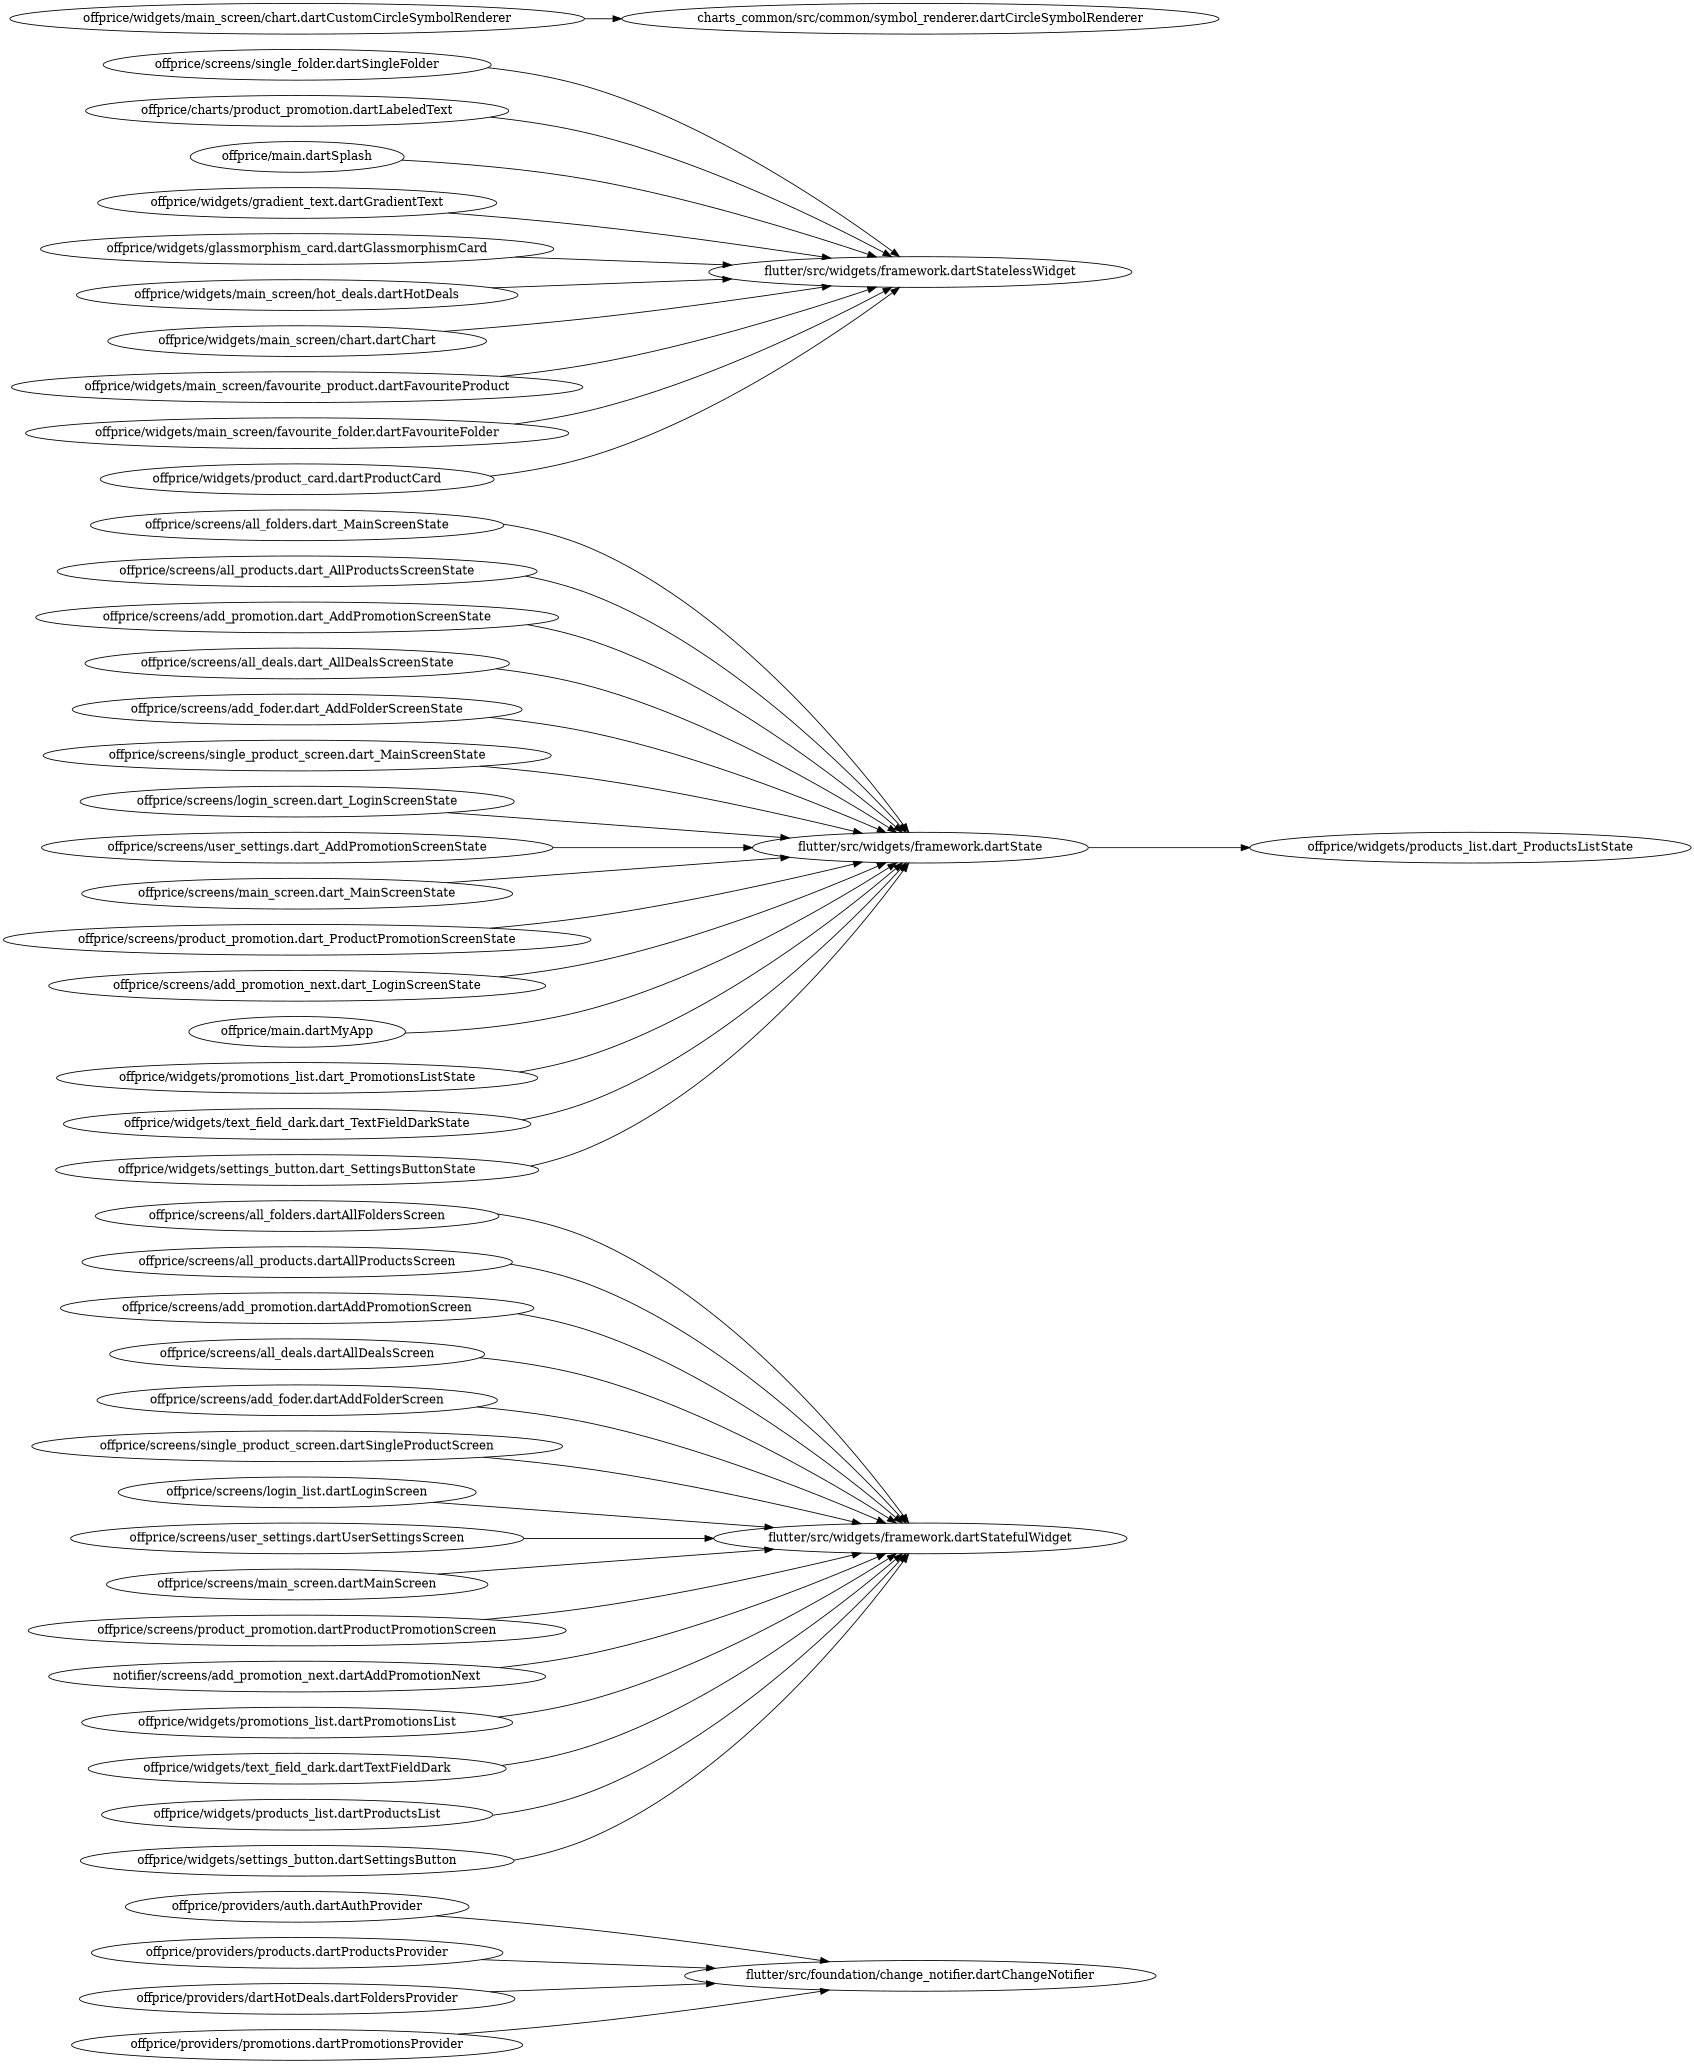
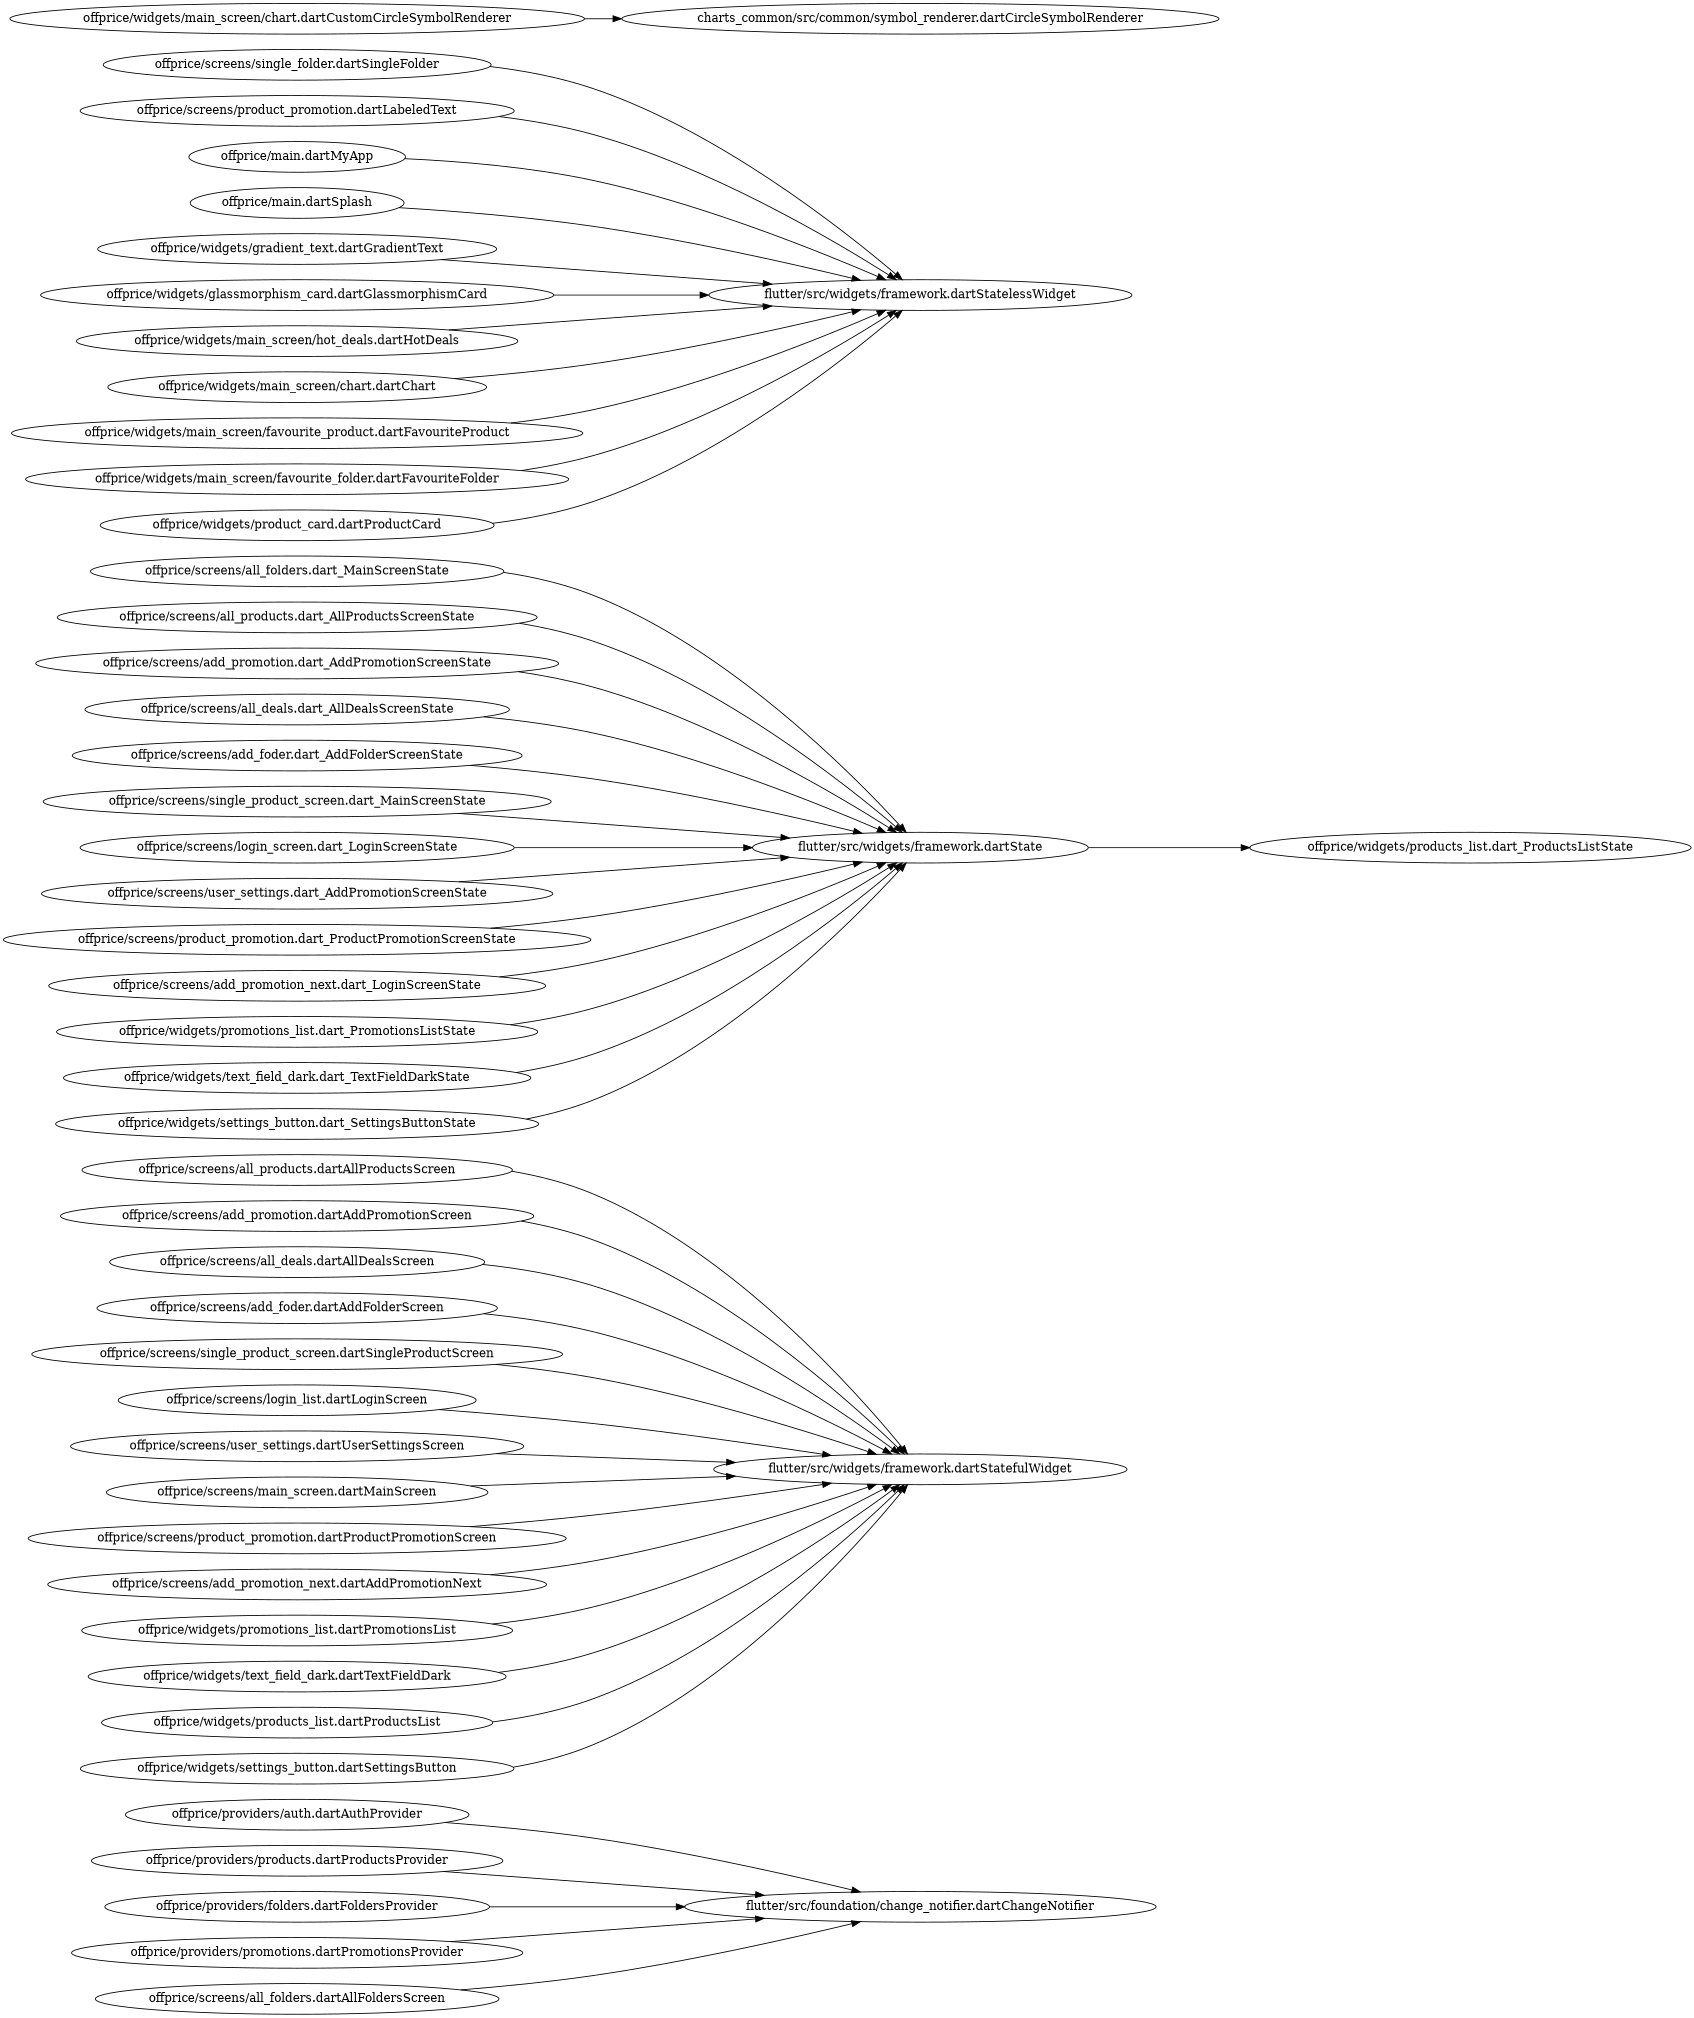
  strict digraph {
    rankdir=LR
    "offprice/providers/auth.dartAuthProvider"
    "flutter/src/foundation/change_notifier.dartChangeNotifier"
    "offprice/providers/products.dartProductsProvider"
-   "offprice/providers/folders.dartFoldersProvider" [label="offprice/providers/dartHotDeals.dartFoldersProvider"]
+   "offprice/providers/folders.dartFoldersProvider"
    "offprice/providers/promotions.dartPromotionsProvider"
    "offprice/screens/all_folders.dartAllFoldersScreen"
    "flutter/src/widgets/framework.dartStatefulWidget"
    n8 [label="offprice/screens/all_folders.dart_MainScreenState"]
    "flutter/src/widgets/framework.dartState"
    "offprice/widgets/products_list.dart_ProductsListState"
    "offprice/screens/all_products.dartAllProductsScreen"
    "offprice/screens/all_products.dart_AllProductsScreenState"
    "offprice/screens/add_promotion.dartAddPromotionScreen"
    "offprice/screens/add_promotion.dart_AddPromotionScreenState"
    "offprice/screens/single_folder.dartSingleFolder"
    "flutter/src/widgets/framework.dartStatelessWidget"
    "offprice/screens/all_deals.dartAllDealsScreen"
    "offprice/screens/all_deals.dart_AllDealsScreenState"
    "offprice/screens/add_foder.dartAddFolderScreen"
    "offprice/screens/add_foder.dart_AddFolderScreenState"
    "offprice/screens/single_product_screen.dartSingleProductScreen"
    "offprice/screens/single_product_screen.dart_MainScreenState"
    n23 [label="offprice/screens/login_list.dartLoginScreen"]
    "offprice/screens/login_screen.dart_LoginScreenState"
    "offprice/screens/user_settings.dartUserSettingsScreen"
    "offprice/screens/user_settings.dart_AddPromotionScreenState"
    "offprice/screens/main_screen.dartMainScreen"
-   "offprice/screens/main_screen.dart_MainScreenState"
    "offprice/screens/product_promotion.dartProductPromotionScreen"
    "offprice/screens/product_promotion.dart_ProductPromotionScreenState"
-   "offprice/screens/product_promotion.dartLabeledText" [label="offprice/charts/product_promotion.dartLabeledText"]
-   "offprice/screens/add_promotion_next.dartAddPromotionNext" [label="notifier/screens/add_promotion_next.dartAddPromotionNext"]
+   "offprice/screens/product_promotion.dartLabeledText"
+   "offprice/screens/add_promotion_next.dartAddPromotionNext"
    "offprice/screens/add_promotion_next.dart_LoginScreenState"
    "offprice/main.dartMyApp"
    "offprice/main.dartSplash"
    "offprice/widgets/gradient_text.dartGradientText"
    "offprice/widgets/glassmorphism_card.dartGlassmorphismCard"
    "offprice/widgets/promotions_list.dartPromotionsList"
    "offprice/widgets/promotions_list.dart_PromotionsListState"
    "offprice/widgets/text_field_dark.dartTextFieldDark"
    "offprice/widgets/text_field_dark.dart_TextFieldDarkState"
    "offprice/widgets/products_list.dartProductsList"
    "offprice/widgets/main_screen/hot_deals.dartHotDeals"
    "offprice/widgets/main_screen/chart.dartChart"
    "offprice/widgets/main_screen/chart.dartCustomCircleSymbolRenderer"
    "charts_common/src/common/symbol_renderer.dartCircleSymbolRenderer"
    "offprice/widgets/main_screen/favourite_product.dartFavouriteProduct"
    "offprice/widgets/main_screen/favourite_folder.dartFavouriteFolder"
    "offprice/widgets/product_card.dartProductCard"
    "offprice/widgets/settings_button.dartSettingsButton"
    "offprice/widgets/settings_button.dart_SettingsButtonState"
    "offprice/providers/auth.dartAuthProvider" -> "flutter/src/foundation/change_notifier.dartChangeNotifier"
    "offprice/providers/products.dartProductsProvider" -> "flutter/src/foundation/change_notifier.dartChangeNotifier"
    "offprice/providers/folders.dartFoldersProvider" -> "flutter/src/foundation/change_notifier.dartChangeNotifier"
    "offprice/providers/promotions.dartPromotionsProvider" -> "flutter/src/foundation/change_notifier.dartChangeNotifier"
-   "offprice/screens/all_folders.dartAllFoldersScreen" -> "flutter/src/widgets/framework.dartStatefulWidget"
+   "offprice/screens/all_folders.dartAllFoldersScreen" -> "flutter/src/foundation/change_notifier.dartChangeNotifier"
    n8 -> "flutter/src/widgets/framework.dartState"
    "flutter/src/widgets/framework.dartState" -> "offprice/widgets/products_list.dart_ProductsListState"
    "offprice/screens/all_products.dartAllProductsScreen" -> "flutter/src/widgets/framework.dartStatefulWidget"
    "offprice/screens/all_products.dart_AllProductsScreenState" -> "flutter/src/widgets/framework.dartState"
    "offprice/screens/add_promotion.dartAddPromotionScreen" -> "flutter/src/widgets/framework.dartStatefulWidget"
    "offprice/screens/add_promotion.dart_AddPromotionScreenState" -> "flutter/src/widgets/framework.dartState"
    "offprice/screens/single_folder.dartSingleFolder" -> "flutter/src/widgets/framework.dartStatelessWidget"
    "offprice/screens/all_deals.dartAllDealsScreen" -> "flutter/src/widgets/framework.dartStatefulWidget"
    "offprice/screens/all_deals.dart_AllDealsScreenState" -> "flutter/src/widgets/framework.dartState"
    "offprice/screens/add_foder.dartAddFolderScreen" -> "flutter/src/widgets/framework.dartStatefulWidget"
    "offprice/screens/add_foder.dart_AddFolderScreenState" -> "flutter/src/widgets/framework.dartState"
    "offprice/screens/single_product_screen.dartSingleProductScreen" -> "flutter/src/widgets/framework.dartStatefulWidget"
    "offprice/screens/single_product_screen.dart_MainScreenState" -> "flutter/src/widgets/framework.dartState"
    n23 -> "flutter/src/widgets/framework.dartStatefulWidget"
    "offprice/screens/login_screen.dart_LoginScreenState" -> "flutter/src/widgets/framework.dartState"
    "offprice/screens/user_settings.dartUserSettingsScreen" -> "flutter/src/widgets/framework.dartStatefulWidget"
    "offprice/screens/user_settings.dart_AddPromotionScreenState" -> "flutter/src/widgets/framework.dartState"
    "offprice/screens/main_screen.dartMainScreen" -> "flutter/src/widgets/framework.dartStatefulWidget"
-   "offprice/screens/main_screen.dart_MainScreenState" -> "flutter/src/widgets/framework.dartState"
    "offprice/screens/product_promotion.dartProductPromotionScreen" -> "flutter/src/widgets/framework.dartStatefulWidget"
    "offprice/screens/product_promotion.dart_ProductPromotionScreenState" -> "flutter/src/widgets/framework.dartState"
    "offprice/screens/product_promotion.dartLabeledText" -> "flutter/src/widgets/framework.dartStatelessWidget"
    "offprice/screens/add_promotion_next.dartAddPromotionNext" -> "flutter/src/widgets/framework.dartStatefulWidget"
    "offprice/screens/add_promotion_next.dart_LoginScreenState" -> "flutter/src/widgets/framework.dartState"
-   "offprice/main.dartMyApp" -> "flutter/src/widgets/framework.dartState"
+   "offprice/main.dartMyApp" -> "flutter/src/widgets/framework.dartStatelessWidget"
    "offprice/main.dartSplash" -> "flutter/src/widgets/framework.dartStatelessWidget"
    "offprice/widgets/gradient_text.dartGradientText" -> "flutter/src/widgets/framework.dartStatelessWidget"
    "offprice/widgets/glassmorphism_card.dartGlassmorphismCard" -> "flutter/src/widgets/framework.dartStatelessWidget"
    "offprice/widgets/promotions_list.dartPromotionsList" -> "flutter/src/widgets/framework.dartStatefulWidget"
    "offprice/widgets/promotions_list.dart_PromotionsListState" -> "flutter/src/widgets/framework.dartState"
    "offprice/widgets/text_field_dark.dartTextFieldDark" -> "flutter/src/widgets/framework.dartStatefulWidget"
    "offprice/widgets/text_field_dark.dart_TextFieldDarkState" -> "flutter/src/widgets/framework.dartState"
    "offprice/widgets/products_list.dartProductsList" -> "flutter/src/widgets/framework.dartStatefulWidget"
    "offprice/widgets/main_screen/hot_deals.dartHotDeals" -> "flutter/src/widgets/framework.dartStatelessWidget"
    "offprice/widgets/main_screen/chart.dartChart" -> "flutter/src/widgets/framework.dartStatelessWidget"
    "offprice/widgets/main_screen/chart.dartCustomCircleSymbolRenderer" -> "charts_common/src/common/symbol_renderer.dartCircleSymbolRenderer"
    "offprice/widgets/main_screen/favourite_product.dartFavouriteProduct" -> "flutter/src/widgets/framework.dartStatelessWidget"
    "offprice/widgets/main_screen/favourite_folder.dartFavouriteFolder" -> "flutter/src/widgets/framework.dartStatelessWidget"
    "offprice/widgets/product_card.dartProductCard" -> "flutter/src/widgets/framework.dartStatelessWidget"
    "offprice/widgets/settings_button.dartSettingsButton" -> "flutter/src/widgets/framework.dartStatefulWidget"
    "offprice/widgets/settings_button.dart_SettingsButtonState" -> "flutter/src/widgets/framework.dartState"
  }
